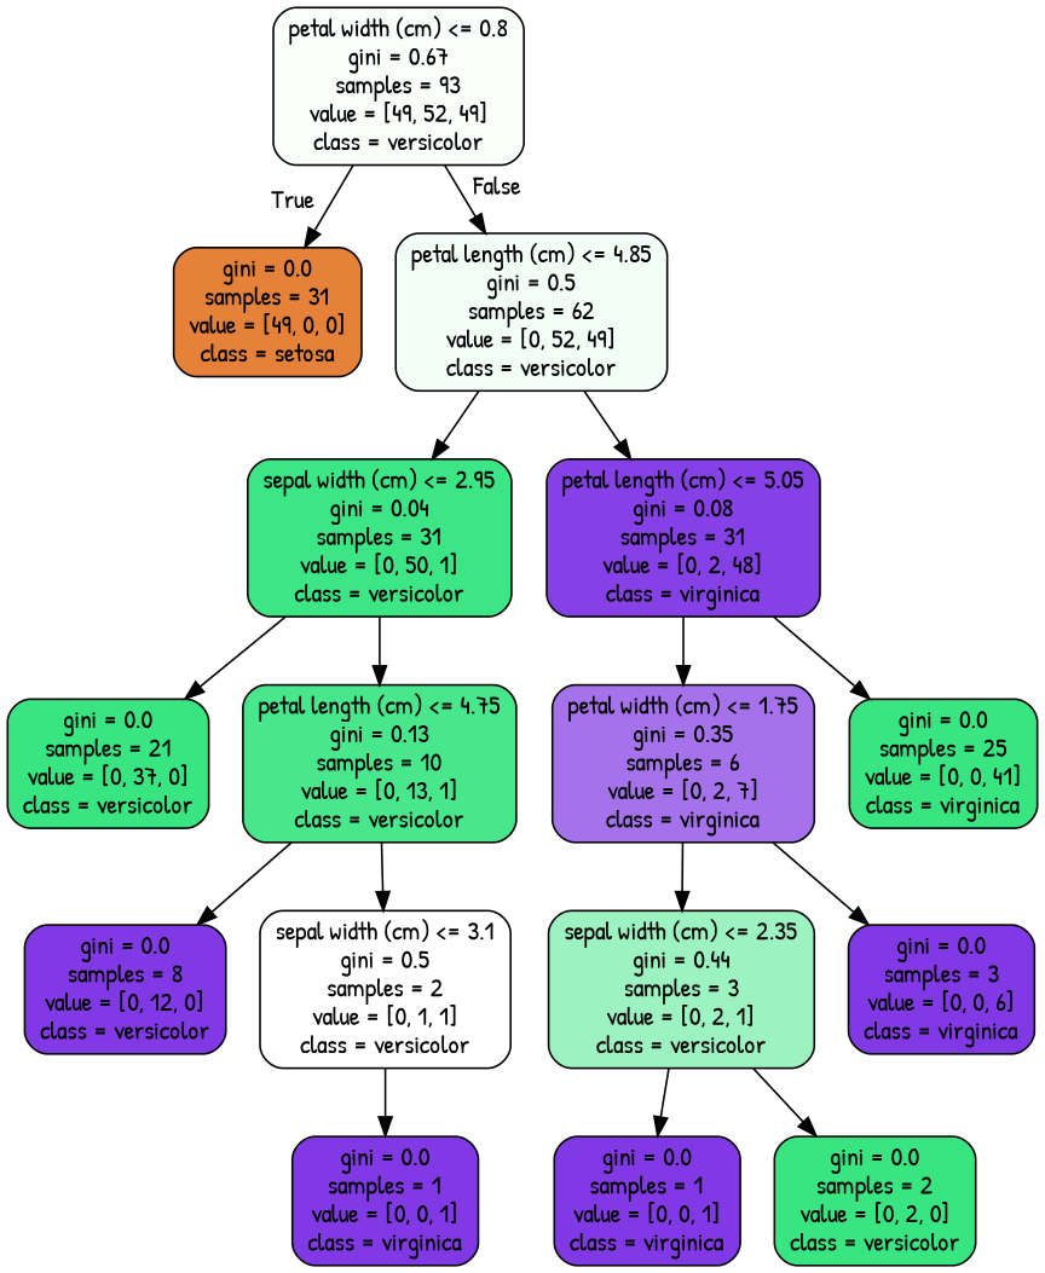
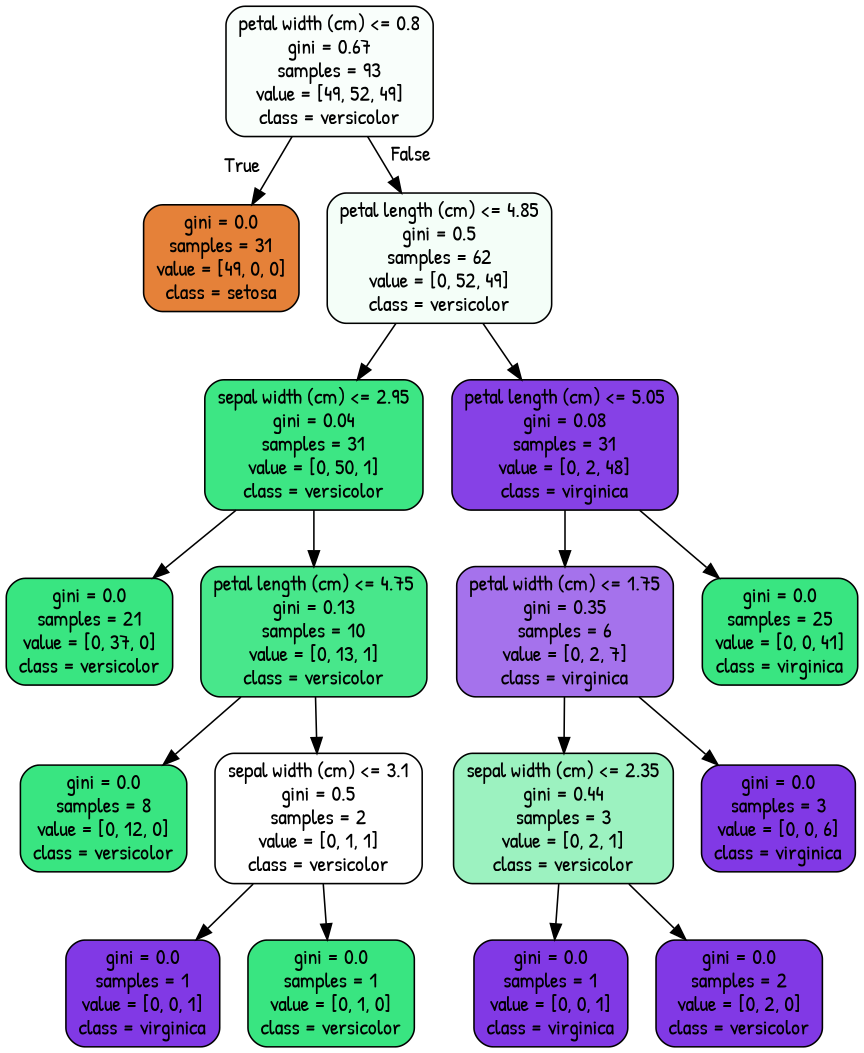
  digraph {
    fontname="Patrick Hand"
    node [color=black fillcolor="#39e581" fontname="Patrick Hand" shape=box style="filled, rounded"]
    edge [fontname="Patrick Hand"]
    n1 [fillcolor="#f9fefb" label="petal width (cm) <= 0.8\ngini = 0.67\nsamples = 93\nvalue = [49, 52, 49]\nclass = versicolor"]
    n2 [fillcolor="#e58139" label="gini = 0.0\nsamples = 31\nvalue = [49, 0, 0]\nclass = setosa"]
    n3 [fillcolor="#f4fef8" label="petal length (cm) <= 4.85\ngini = 0.5\nsamples = 62\nvalue = [0, 52, 49]\nclass = versicolor"]
    n4 [fillcolor="#3de684" label="sepal width (cm) <= 2.95\ngini = 0.04\nsamples = 31\nvalue = [0, 50, 1]\nclass = versicolor"]
    n5 [fillcolor="#8641e6" label="petal length (cm) <= 5.05\ngini = 0.08\nsamples = 31\nvalue = [0, 2, 48]\nclass = virginica"]
    n6 [label="gini = 0.0\nsamples = 21\nvalue = [0, 37, 0]\nclass = versicolor"]
    n7 [fillcolor="#48e78b" label="petal length (cm) <= 4.75\ngini = 0.13\nsamples = 10\nvalue = [0, 13, 1]\nclass = versicolor"]
    n8 [fillcolor="#a572ec" label="petal width (cm) <= 1.75\ngini = 0.35\nsamples = 6\nvalue = [0, 2, 7]\nclass = virginica"]
    n9 [label="gini = 0.0\nsamples = 25\nvalue = [0, 0, 41]\nclass = virginica"]
-   n10 [fillcolor="#8139e5" label="gini = 0.0\nsamples = 8\nvalue = [0, 12, 0]\nclass = versicolor"]
+   n10 [label="gini = 0.0\nsamples = 8\nvalue = [0, 12, 0]\nclass = versicolor"]
    n11 [fillcolor="#ffffff" label="sepal width (cm) <= 3.1\ngini = 0.5\nsamples = 2\nvalue = [0, 1, 1]\nclass = versicolor"]
    n12 [fillcolor="#8139e5" label="gini = 0.0\nsamples = 1\nvalue = [0, 0, 1]\nclass = virginica"]
+   n13 [label="gini = 0.0\nsamples = 1\nvalue = [0, 1, 0]\nclass = versicolor"]
    n14 [fillcolor="#9cf2c0" label="sepal width (cm) <= 2.35\ngini = 0.44\nsamples = 3\nvalue = [0, 2, 1]\nclass = versicolor"]
    n15 [fillcolor="#8139e5" label="gini = 0.0\nsamples = 3\nvalue = [0, 0, 6]\nclass = virginica"]
    n16 [fillcolor="#8139e5" label="gini = 0.0\nsamples = 1\nvalue = [0, 0, 1]\nclass = virginica"]
-   n17 [label="gini = 0.0\nsamples = 2\nvalue = [0, 2, 0]\nclass = versicolor"]
+   n17 [fillcolor="#8139e5" label="gini = 0.0\nsamples = 2\nvalue = [0, 2, 0]\nclass = versicolor"]
    n1 -> n2 [headlabel=True labelangle=45 labeldistance=2.5]
    n1 -> n3 [headlabel=False labelangle=-45 labeldistance=2.5]
    n3 -> n4
    n3 -> n5
    n4 -> n6
    n4 -> n7
    n5 -> n8
    n5 -> n9
    n7 -> n10
    n7 -> n11
    n8 -> n14
    n8 -> n15
    n11 -> n12
+   n11 -> n13
    n14 -> n16
    n14 -> n17
  }
